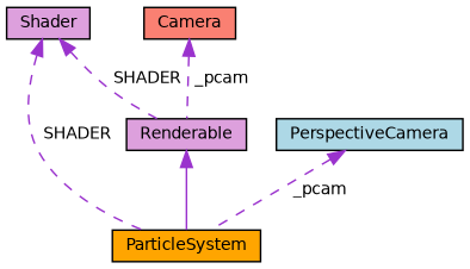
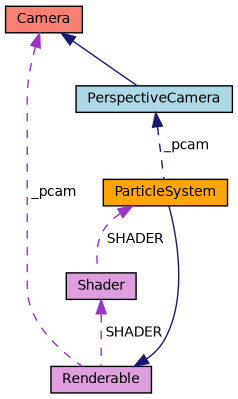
  digraph {
    node [color=black fillcolor=plum fontname=Helvetica fontsize=10 shape=record style=filled]
    edge [color=darkorchid3 dir=back fontname=Helvetica fontsize=10 labelfontname=Helvetica labelfontsize=10 style=dashed]
    n1 [fillcolor=orange fontcolor=black height=0.2 label=ParticleSystem width=0.4]
    n2 [height=0.2 label=Renderable width=0.4]
    n3 [height=0.2 label=Shader width=0.4]
    n4 [fillcolor=salmon height=0.2 label=Camera width=0.4]
    n5 [fillcolor=lightblue height=0.2 label=PerspectiveCamera width=0.4]
-   n2 -> n1 [style=solid]
-   n3 -> n1 [label=" SHADER"]
+   n2 -> n1 [color=midnightblue style=solid]
+   n1 -> n3 [label=" SHADER"]
    n3 -> n2 [label=" SHADER"]
    n4 -> n2 [label=" _pcam"]
-   n5 -> n1 [label=" _pcam"]
+   n4 -> n5 [color=midnightblue style=solid]
+   n5 -> n1 [color=midnightblue label=" _pcam"]
  }
